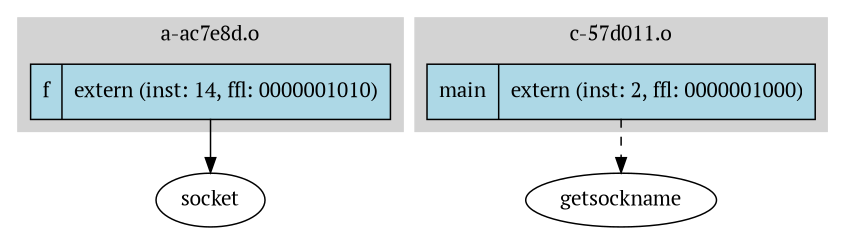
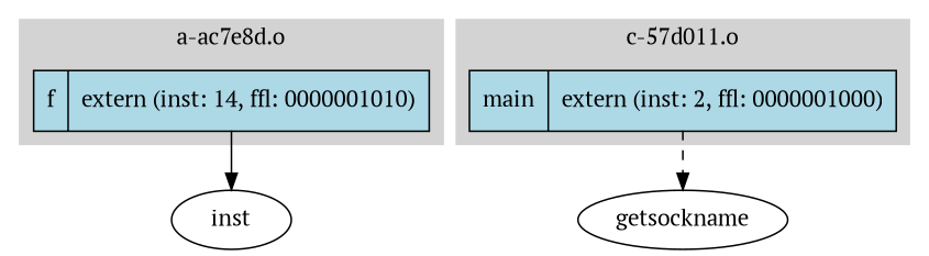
  digraph {
    fontname="PT Serif"
    node [fontname="PT Serif"]
    edge [fontname="PT Serif"]
    n1 [fillcolor=lightblue label="f|extern (inst: 14, ffl: 0000001010)}" shape=record style=filled]
    n2 [fillcolor=lightblue label="main|extern (inst: 2, ffl: 0000001000)}" shape=record style=filled]
-   n3 [label=socket]
+   n3 [label=inst]
    n4 [label=getsockname]
    subgraph cluster_1 {
      color=lightgrey
      label="a-ac7e8d.o"
      style=filled
      n1
    }
    subgraph cluster_2 {
      color=lightgrey
      label="c-57d011.o"
      style=filled
      n2
    }
    n1 -> n3
    n2 -> n4 [style=dashed]
  }
